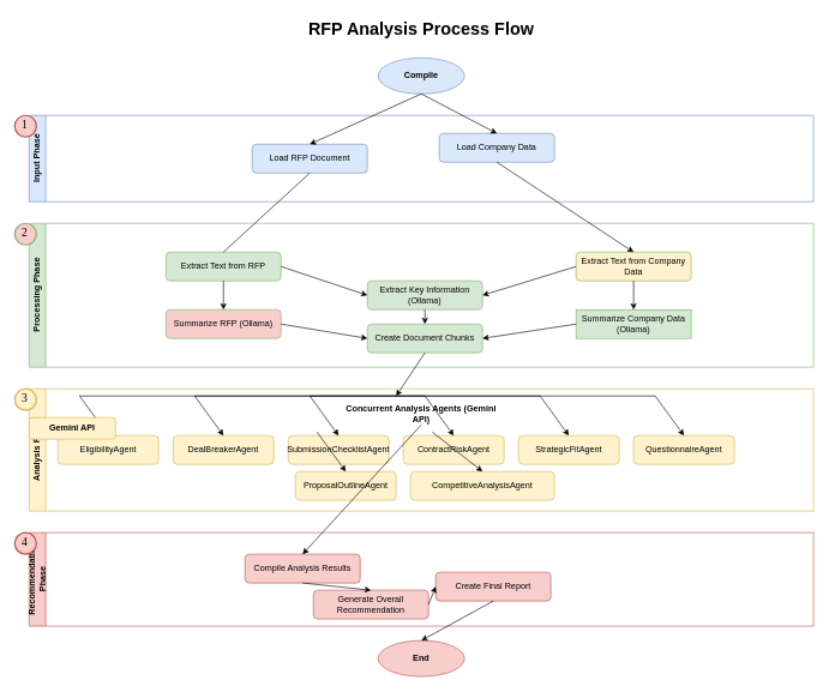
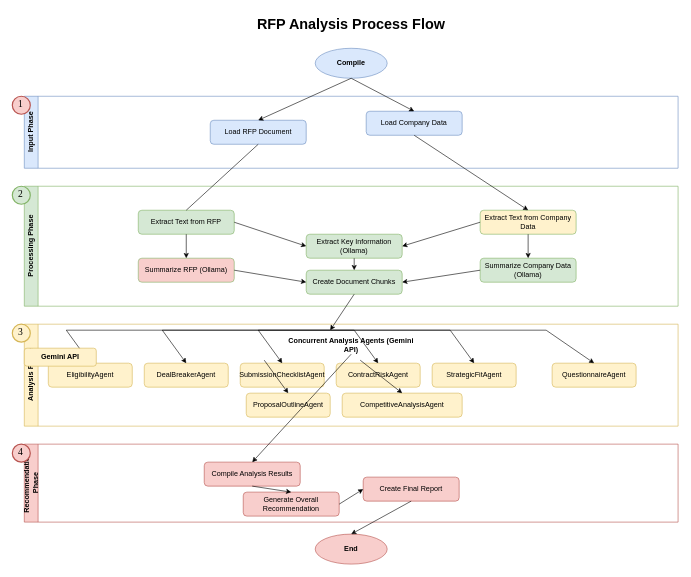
  <mxCell id="0" />
  <mxCell id="1" parent="0" />
  <mxCell id="2" value="RFP Analysis Process Flow" style="text;html=1;strokeColor=none;fillColor=none;align=center;verticalAlign=middle;whiteSpace=wrap;rounded=0;fontSize=24;fontStyle=1" vertex="1" parent="1"><mxGeometry x="340" y="20" width="490" height="40" as="geometry" /></mxCell>
  <mxCell id="3" value="Compile" style="ellipse;whiteSpace=wrap;html=1;fillColor=#dae8fc;strokeColor=#6c8ebf;fontStyle=1" vertex="1" parent="1"><mxGeometry x="525" y="80" width="120" height="50" as="geometry" /></mxCell>
  <mxCell id="4" value="Input Phase" style="swimlane;horizontal=0;whiteSpace=wrap;html=1;fillColor=#dae8fc;strokeColor=#6c8ebf;fontStyle=1" vertex="1" parent="1"><mxGeometry x="40" y="160" width="1090" height="120" as="geometry" /></mxCell>
  <mxCell id="5" value="Load RFP Document" style="rounded=1;whiteSpace=wrap;html=1;fillColor=#dae8fc;strokeColor=#6c8ebf;" vertex="1" parent="4"><mxGeometry x="310" y="40" width="160" height="40" as="geometry" /></mxCell>
  <mxCell id="6" value="Load Company Data" style="rounded=1;whiteSpace=wrap;html=1;fillColor=#dae8fc;strokeColor=#6c8ebf;" vertex="1" parent="4"><mxGeometry x="570" y="25" width="160" height="40" as="geometry" /></mxCell>
  <mxCell id="7" value="Processing Phase" style="swimlane;horizontal=0;whiteSpace=wrap;html=1;fillColor=#d5e8d4;strokeColor=#82b366;fontStyle=1" vertex="1" parent="1"><mxGeometry x="40" y="310" width="1090" height="200" as="geometry" /></mxCell>
  <mxCell id="8" value="Extract Text from RFP" style="rounded=1;whiteSpace=wrap;html=1;fillColor=#d5e8d4;strokeColor=#82b366;" vertex="1" parent="7"><mxGeometry x="190" y="40" width="160" height="40" as="geometry" /></mxCell>
  <mxCell id="9" value="Extract Text from Company Data" style="rounded=1;whiteSpace=wrap;html=1;fillColor=#fff2cc;strokeColor=#82b366;" vertex="1" parent="7"><mxGeometry x="760" y="40" width="160" height="40" as="geometry" /></mxCell>
  <mxCell id="10" value="Summarize RFP (Ollama)" style="rounded=1;whiteSpace=wrap;html=1;fillColor=#f8cecc;strokeColor=#82b366;" vertex="1" parent="7"><mxGeometry x="190" y="120" width="160" height="40" as="geometry" /></mxCell>
- <mxCell id="11" value="Summarize Company Data (Ollama)" style="whiteSpace=wrap;html=1;fillColor=#d5e8d4;strokeColor=#82b366;rounded=0;" vertex="1" parent="7"><mxGeometry x="760" y="120" width="160" height="40" as="geometry" /></mxCell>
+ <mxCell id="11" value="Summarize Company Data (Ollama)" style="rounded=1;whiteSpace=wrap;html=1;fillColor=#d5e8d4;strokeColor=#82b366;" vertex="1" parent="7"><mxGeometry x="760" y="120" width="160" height="40" as="geometry" /></mxCell>
  <mxCell id="12" value="Extract Key Information (Ollama)" style="rounded=1;whiteSpace=wrap;html=1;fillColor=#d5e8d4;strokeColor=#82b366;" vertex="1" parent="7"><mxGeometry x="470" y="80" width="160" height="40" as="geometry" /></mxCell>
  <mxCell id="13" value="Create Document Chunks" style="rounded=1;whiteSpace=wrap;html=1;fillColor=#d5e8d4;strokeColor=#82b366;" vertex="1" parent="7"><mxGeometry x="470" y="140" width="160" height="40" as="geometry" /></mxCell>
  <mxCell id="14" value="Analysis Phase" style="swimlane;horizontal=0;whiteSpace=wrap;html=1;fillColor=#fff2cc;strokeColor=#d6b656;fontStyle=1" vertex="1" parent="1"><mxGeometry x="40" y="540" width="1090" height="170" as="geometry" /></mxCell>
  <mxCell id="15" value="EligibilityAgent" style="rounded=1;whiteSpace=wrap;html=1;fillColor=#fff2cc;strokeColor=#d6b656;" vertex="1" parent="14"><mxGeometry x="40" y="65" width="140" height="40" as="geometry" /></mxCell>
  <mxCell id="16" value="DealBreakerAgent" style="rounded=1;whiteSpace=wrap;html=1;fillColor=#fff2cc;strokeColor=#d6b656;" vertex="1" parent="14"><mxGeometry x="200" y="65" width="140" height="40" as="geometry" /></mxCell>
  <mxCell id="17" value="SubmissionChecklistAgent" style="rounded=1;whiteSpace=wrap;html=1;fillColor=#fff2cc;strokeColor=#d6b656;" vertex="1" parent="14"><mxGeometry x="360" y="65" width="140" height="40" as="geometry" /></mxCell>
  <mxCell id="18" value="ContractRiskAgent" style="rounded=1;whiteSpace=wrap;html=1;fillColor=#fff2cc;strokeColor=#d6b656;" vertex="1" parent="14"><mxGeometry x="520" y="65" width="140" height="40" as="geometry" /></mxCell>
  <mxCell id="19" value="StrategicFitAgent" style="rounded=1;whiteSpace=wrap;html=1;fillColor=#fff2cc;strokeColor=#d6b656;" vertex="1" parent="14"><mxGeometry x="680" y="65" width="140" height="40" as="geometry" /></mxCell>
- <mxCell id="20" value="QuestionnaireAgent" style="rounded=1;whiteSpace=wrap;html=1;fillColor=#fff2cc;strokeColor=#d6b656;" vertex="1" parent="14"><mxGeometry x="840" y="65" width="140" height="40" as="geometry" /></mxCell>
+ <mxCell id="20" value="QuestionnaireAgent" style="rounded=1;whiteSpace=wrap;html=1;fillColor=#fff2cc;strokeColor=#d6b656;" vertex="1" parent="14"><mxGeometry x="880" y="65" width="140" height="40" as="geometry" /></mxCell>
  <mxCell id="21" value="ProposalOutlineAgent" style="rounded=1;whiteSpace=wrap;html=1;fillColor=#fff2cc;strokeColor=#d6b656;" vertex="1" parent="14"><mxGeometry x="370" y="115" width="140" height="40" as="geometry" /></mxCell>
  <mxCell id="22" value="CompetitiveAnalysisAgent" style="rounded=1;whiteSpace=wrap;html=1;fillColor=#fff2cc;strokeColor=#d6b656;" vertex="1" parent="14"><mxGeometry x="530" y="115" width="200" height="40" as="geometry" /></mxCell>
  <mxCell id="23" value="Concurrent Analysis Agents (Gemini API)" style="text;html=1;strokeColor=none;fillColor=none;align=center;verticalAlign=middle;whiteSpace=wrap;rounded=0;fontStyle=1" vertex="1" parent="14"><mxGeometry x="430" y="20" width="230" height="30" as="geometry" /></mxCell>
  <mxCell id="24" value="Recommendation Phase" style="swimlane;horizontal=0;whiteSpace=wrap;html=1;fillColor=#f8cecc;strokeColor=#b85450;fontStyle=1" vertex="1" parent="1"><mxGeometry x="40" y="740" width="1090" height="130" as="geometry" /></mxCell>
  <mxCell id="25" value="Compile Analysis Results" style="rounded=1;whiteSpace=wrap;html=1;fillColor=#f8cecc;strokeColor=#b85450;" vertex="1" parent="24"><mxGeometry x="300" y="30" width="160" height="40" as="geometry" /></mxCell>
- <mxCell id="26" value="Generate Overall Recommendation" style="rounded=1;whiteSpace=wrap;html=1;fillColor=#f8cecc;strokeColor=#b85450;" vertex="1" parent="24"><mxGeometry x="395" y="80" width="160" height="40" as="geometry" /></mxCell>
+ <mxCell id="26" value="Generate Overall Recommendation" style="rounded=1;whiteSpace=wrap;html=1;fillColor=#f8cecc;strokeColor=#b85450;" vertex="1" parent="24"><mxGeometry x="365" y="80" width="160" height="40" as="geometry" /></mxCell>
  <mxCell id="27" value="Create Final Report" style="rounded=1;whiteSpace=wrap;html=1;fillColor=#f8cecc;strokeColor=#b85450;" vertex="1" parent="24"><mxGeometry x="565" y="55" width="160" height="40" as="geometry" /></mxCell>
  <mxCell id="28" value="End" style="ellipse;whiteSpace=wrap;html=1;fillColor=#f8cecc;strokeColor=#b85450;fontStyle=1" vertex="1" parent="1"><mxGeometry x="525" y="890" width="120" height="50" as="geometry" /></mxCell>
  <mxCell id="29" value="" style="endArrow=classic;html=1;rounded=0;exitX=0.5;exitY=1;exitDx=0;exitDy=0;entryX=0.5;entryY=0;entryDx=0;entryDy=0;" edge="1" parent="1" source="3" target="5"><mxGeometry width="50" height="50" relative="1" as="geometry"><mxPoint x="560" y="140" as="sourcePoint" /><mxPoint x="470" y="180" as="targetPoint" /></mxGeometry></mxCell>
  <mxCell id="30" value="" style="endArrow=classic;html=1;rounded=0;exitX=0.5;exitY=1;exitDx=0;exitDy=0;entryX=0.5;entryY=0;entryDx=0;entryDy=0;" edge="1" parent="1" source="3" target="6"><mxGeometry width="50" height="50" relative="1" as="geometry"><mxPoint x="560" y="140" as="sourcePoint" /><mxPoint x="660" y="180" as="targetPoint" /></mxGeometry></mxCell>
  <mxCell id="31" value="" style="endArrow=none;html=1;rounded=0;exitX=0.5;exitY=1;exitDx=0;exitDy=0;entryX=0.5;entryY=0;entryDx=0;entryDy=0;" edge="1" parent="1" source="5" target="8"><mxGeometry width="50" height="50" relative="1" as="geometry"><mxPoint x="400" y="300" as="sourcePoint" /><mxPoint x="450" y="250" as="targetPoint" /></mxGeometry></mxCell>
  <mxCell id="32" value="" style="endArrow=classic;html=1;rounded=0;exitX=0.5;exitY=1;exitDx=0;exitDy=0;entryX=0.5;entryY=0;entryDx=0;entryDy=0;" edge="1" parent="1" source="6" target="9"><mxGeometry width="50" height="50" relative="1" as="geometry"><mxPoint x="730" y="300" as="sourcePoint" /><mxPoint x="780" y="250" as="targetPoint" /></mxGeometry></mxCell>
  <mxCell id="33" value="" style="endArrow=classic;html=1;rounded=0;exitX=0.5;exitY=1;exitDx=0;exitDy=0;entryX=0.5;entryY=0;entryDx=0;entryDy=0;" edge="1" parent="1" source="8" target="10"><mxGeometry width="50" height="50" relative="1" as="geometry"><mxPoint x="310" y="430" as="sourcePoint" /><mxPoint x="360" y="380" as="targetPoint" /></mxGeometry></mxCell>
  <mxCell id="34" value="" style="endArrow=classic;html=1;rounded=0;exitX=0.5;exitY=1;exitDx=0;exitDy=0;entryX=0.5;entryY=0;entryDx=0;entryDy=0;" edge="1" parent="1" source="9" target="11"><mxGeometry width="50" height="50" relative="1" as="geometry"><mxPoint x="790" y="430" as="sourcePoint" /><mxPoint x="840" y="380" as="targetPoint" /></mxGeometry></mxCell>
  <mxCell id="35" value="" style="endArrow=classic;html=1;rounded=0;exitX=1;exitY=0.5;exitDx=0;exitDy=0;entryX=0;entryY=0.5;entryDx=0;entryDy=0;" edge="1" parent="1" source="8" target="12"><mxGeometry width="50" height="50" relative="1" as="geometry"><mxPoint x="440" y="430" as="sourcePoint" /><mxPoint x="490" y="380" as="targetPoint" /></mxGeometry></mxCell>
  <mxCell id="36" value="" style="endArrow=classic;html=1;rounded=0;exitX=0;exitY=0.5;exitDx=0;exitDy=0;entryX=1;entryY=0.5;entryDx=0;entryDy=0;" edge="1" parent="1" source="9" target="12"><mxGeometry width="50" height="50" relative="1" as="geometry"><mxPoint x="660" y="430" as="sourcePoint" /><mxPoint x="710" y="380" as="targetPoint" /></mxGeometry></mxCell>
  <mxCell id="37" value="" style="endArrow=classic;html=1;rounded=0;exitX=0.5;exitY=1;exitDx=0;exitDy=0;entryX=0.5;entryY=0;entryDx=0;entryDy=0;" edge="1" parent="1" source="12" target="13"><mxGeometry width="50" height="50" relative="1" as="geometry"><mxPoint x="490" y="480" as="sourcePoint" /><mxPoint x="540" y="430" as="targetPoint" /></mxGeometry></mxCell>
  <mxCell id="38" value="" style="endArrow=classic;html=1;rounded=0;exitX=1;exitY=0.5;exitDx=0;exitDy=0;entryX=0;entryY=0.5;entryDx=0;entryDy=0;" edge="1" parent="1" source="10" target="13"><mxGeometry width="50" height="50" relative="1" as="geometry"><mxPoint x="440" y="480" as="sourcePoint" /><mxPoint x="490" y="430" as="targetPoint" /></mxGeometry></mxCell>
  <mxCell id="39" value="" style="endArrow=classic;html=1;rounded=0;exitX=0;exitY=0.5;exitDx=0;exitDy=0;entryX=1;entryY=0.5;entryDx=0;entryDy=0;" edge="1" parent="1" source="11" target="13"><mxGeometry width="50" height="50" relative="1" as="geometry"><mxPoint x="660" y="480" as="sourcePoint" /><mxPoint x="710" y="430" as="targetPoint" /></mxGeometry></mxCell>
  <mxCell id="40" value="" style="endArrow=classic;html=1;rounded=0;exitX=0.5;exitY=1;exitDx=0;exitDy=0;" edge="1" parent="1" source="13"><mxGeometry width="50" height="50" relative="1" as="geometry"><mxPoint x="490" y="530" as="sourcePoint" /><mxPoint x="550" y="550" as="targetPoint" /></mxGeometry></mxCell>
  <mxCell id="41" value="" style="endArrow=classic;html=1;rounded=0;entryX=0.5;entryY=0;entryDx=0;entryDy=0;" edge="1" parent="1" target="15"><mxGeometry width="50" height="50" relative="1" as="geometry"><mxPoint x="550" y="550" as="sourcePoint" /><mxPoint x="240" y="580" as="targetPoint" /><Array as="points"><mxPoint x="110" y="550" /></Array></mxGeometry></mxCell>
  <mxCell id="42" value="" style="endArrow=classic;html=1;rounded=0;entryX=0.5;entryY=0;entryDx=0;entryDy=0;" edge="1" parent="1" target="16"><mxGeometry width="50" height="50" relative="1" as="geometry"><mxPoint x="550" y="550" as="sourcePoint" /><mxPoint x="400" y="580" as="targetPoint" /><Array as="points"><mxPoint x="270" y="550" /></Array></mxGeometry></mxCell>
  <mxCell id="43" value="" style="endArrow=classic;html=1;rounded=0;entryX=0.5;entryY=0;entryDx=0;entryDy=0;" edge="1" parent="1" target="17"><mxGeometry width="50" height="50" relative="1" as="geometry"><mxPoint x="550" y="550" as="sourcePoint" /><mxPoint x="540" y="580" as="targetPoint" /><Array as="points"><mxPoint x="430" y="550" /></Array></mxGeometry></mxCell>
  <mxCell id="44" value="" style="endArrow=classic;html=1;rounded=0;entryX=0.5;entryY=0;entryDx=0;entryDy=0;" edge="1" parent="1" target="18"><mxGeometry width="50" height="50" relative="1" as="geometry"><mxPoint x="550" y="550" as="sourcePoint" /><mxPoint x="640" y="580" as="targetPoint" /><Array as="points"><mxPoint x="590" y="550" /></Array></mxGeometry></mxCell>
  <mxCell id="45" value="" style="endArrow=classic;html=1;rounded=0;entryX=0.5;entryY=0;entryDx=0;entryDy=0;" edge="1" parent="1" target="19"><mxGeometry width="50" height="50" relative="1" as="geometry"><mxPoint x="550" y="550" as="sourcePoint" /><mxPoint x="740" y="580" as="targetPoint" /><Array as="points"><mxPoint x="750" y="550" /></Array></mxGeometry></mxCell>
  <mxCell id="46" value="" style="endArrow=classic;html=1;rounded=0;entryX=0.5;entryY=0;entryDx=0;entryDy=0;" edge="1" parent="1" target="20"><mxGeometry width="50" height="50" relative="1" as="geometry"><mxPoint x="550" y="550" as="sourcePoint" /><mxPoint x="910" y="580" as="targetPoint" /><Array as="points"><mxPoint x="910" y="550" /></Array></mxGeometry></mxCell>
  <mxCell id="47" value="" style="endArrow=classic;html=1;rounded=0;entryX=0.5;entryY=0;entryDx=0;entryDy=0;" edge="1" parent="1" target="21"><mxGeometry width="50" height="50" relative="1" as="geometry"><mxPoint x="440" y="600" as="sourcePoint" /><mxPoint x="490" y="650" as="targetPoint" /></mxGeometry></mxCell>
  <mxCell id="48" value="" style="endArrow=classic;html=1;rounded=0;entryX=0.5;entryY=0;entryDx=0;entryDy=0;" edge="1" parent="1" target="22"><mxGeometry width="50" height="50" relative="1" as="geometry"><mxPoint x="600" y="600" as="sourcePoint" /><mxPoint x="650" y="650" as="targetPoint" /></mxGeometry></mxCell>
  <mxCell id="49" value="" style="endArrow=classic;html=1;rounded=0;exitX=0.5;exitY=1;exitDx=0;exitDy=0;entryX=0.5;entryY=0;entryDx=0;entryDy=0;" edge="1" parent="1" source="23" target="25"><mxGeometry width="50" height="50" relative="1" as="geometry"><mxPoint x="490" y="730" as="sourcePoint" /><mxPoint x="540" y="680" as="targetPoint" /></mxGeometry></mxCell>
  <mxCell id="50" value="" style="endArrow=classic;html=1;rounded=0;exitX=0.5;exitY=1;exitDx=0;exitDy=0;entryX=0.5;entryY=0;entryDx=0;entryDy=0;" edge="1" parent="1" source="25" target="26"><mxGeometry width="50" height="50" relative="1" as="geometry"><mxPoint x="490" y="820" as="sourcePoint" /><mxPoint x="540" y="770" as="targetPoint" /></mxGeometry></mxCell>
  <mxCell id="51" value="" style="endArrow=classic;html=1;rounded=0;exitX=1;exitY=0.5;exitDx=0;exitDy=0;entryX=0;entryY=0.5;entryDx=0;entryDy=0;" edge="1" parent="1" source="26" target="27"><mxGeometry width="50" height="50" relative="1" as="geometry"><mxPoint x="490" y="820" as="sourcePoint" /><mxPoint x="540" y="770" as="targetPoint" /></mxGeometry></mxCell>
  <mxCell id="52" value="" style="endArrow=classic;html=1;rounded=0;exitX=0.5;exitY=1;exitDx=0;exitDy=0;entryX=0.5;entryY=0;entryDx=0;entryDy=0;" edge="1" parent="1" source="27" target="28"><mxGeometry width="50" height="50" relative="1" as="geometry"><mxPoint x="490" y="890" as="sourcePoint" /><mxPoint x="540" y="840" as="targetPoint" /></mxGeometry></mxCell>
  <mxCell id="53" value="Gemini API" style="text;html=1;strokeColor=#d6b656;fillColor=#fff2cc;align=center;verticalAlign=middle;whiteSpace=wrap;rounded=1;fontStyle=1" vertex="1" parent="1"><mxGeometry x="40" y="580" width="120" height="30" as="geometry" /></mxCell>
  <mxCell id="54" value="1" style="ellipse;whiteSpace=wrap;html=1;aspect=fixed;strokeWidth=2;fontFamily=Tahoma;spacingBottom=4;spacingRight=2;strokeColor=#b85450;fontSize=16;fillColor=#f8cecc;" vertex="1" parent="1"><mxGeometry x="20" y="160" width="30" height="30" as="geometry" /></mxCell>
- <mxCell id="55" value="2" style="ellipse;whiteSpace=wrap;html=1;aspect=fixed;strokeWidth=2;fontFamily=Tahoma;spacingBottom=4;spacingRight=2;strokeColor=#82b366;fontSize=16;fillColor=#f8cecc;" vertex="1" parent="1"><mxGeometry x="20" y="310" width="30" height="30" as="geometry" /></mxCell>
+ <mxCell id="55" value="2" style="ellipse;whiteSpace=wrap;html=1;aspect=fixed;strokeWidth=2;fontFamily=Tahoma;spacingBottom=4;spacingRight=2;strokeColor=#82b366;fontSize=16;fillColor=#d5e8d4;" vertex="1" parent="1"><mxGeometry x="20" y="310" width="30" height="30" as="geometry" /></mxCell>
  <mxCell id="56" value="3" style="ellipse;whiteSpace=wrap;html=1;aspect=fixed;strokeWidth=2;fontFamily=Tahoma;spacingBottom=4;spacingRight=2;strokeColor=#d6b656;fontSize=16;fillColor=#fff2cc;" vertex="1" parent="1"><mxGeometry x="20" y="540" width="30" height="30" as="geometry" /></mxCell>
  <mxCell id="57" value="4" style="ellipse;whiteSpace=wrap;html=1;aspect=fixed;strokeWidth=2;fontFamily=Tahoma;spacingBottom=4;spacingRight=2;strokeColor=#b85450;fontSize=16;fillColor=#f8cecc;" vertex="1" parent="1"><mxGeometry x="20" y="740" width="30" height="30" as="geometry" /></mxCell>
